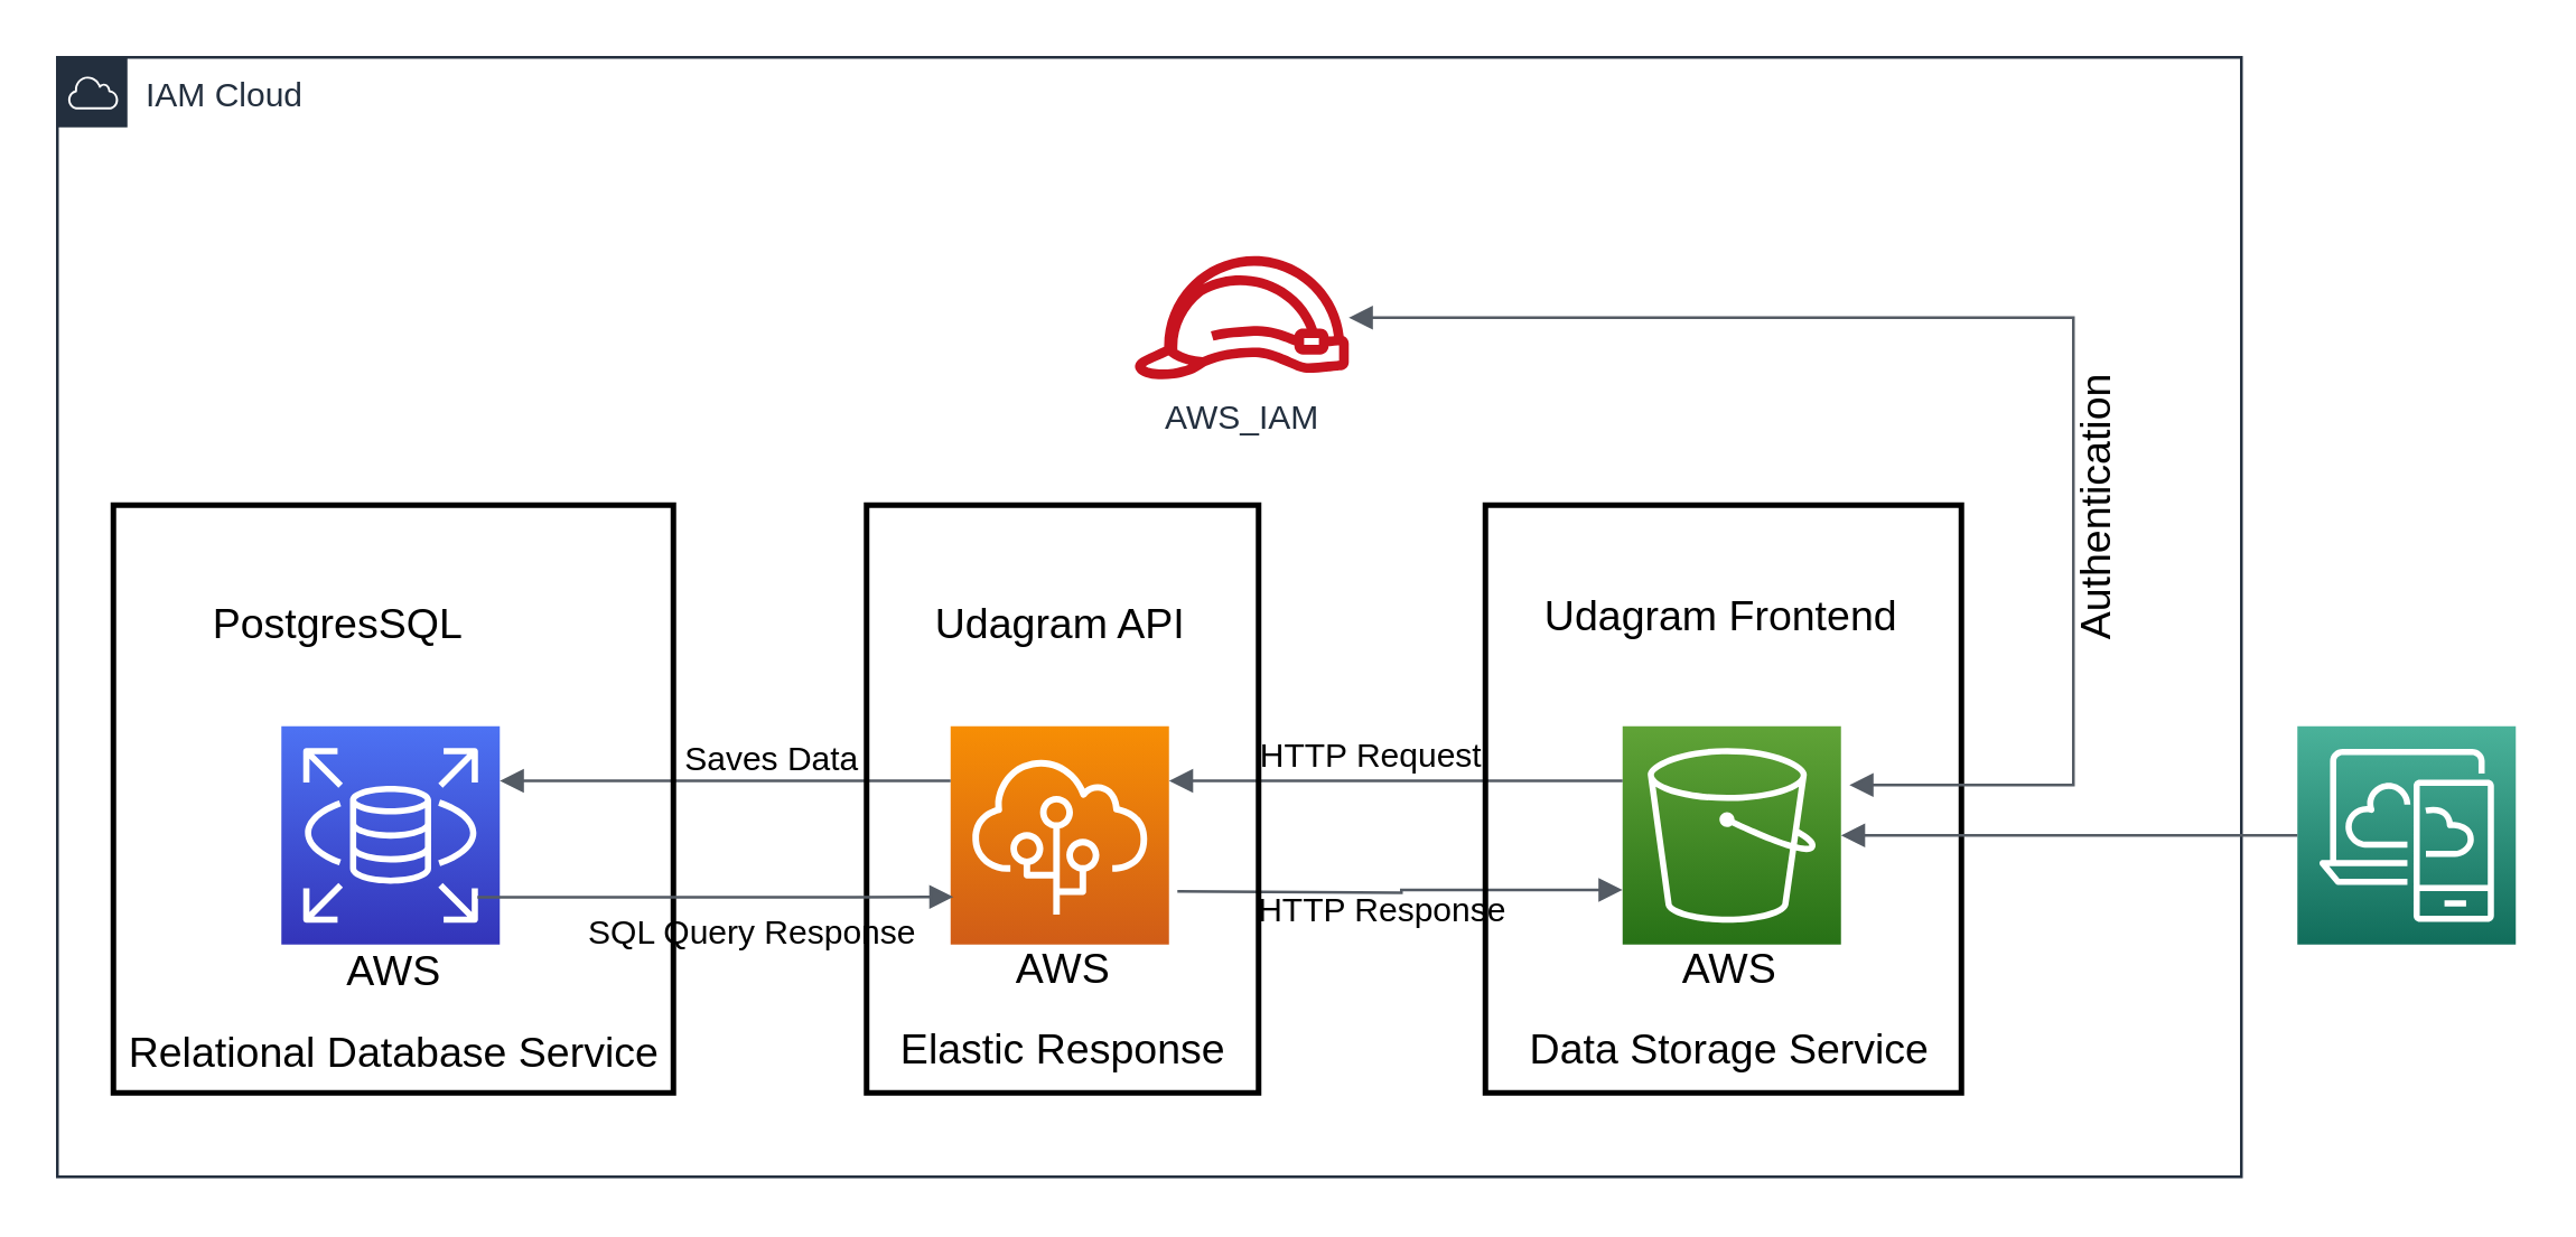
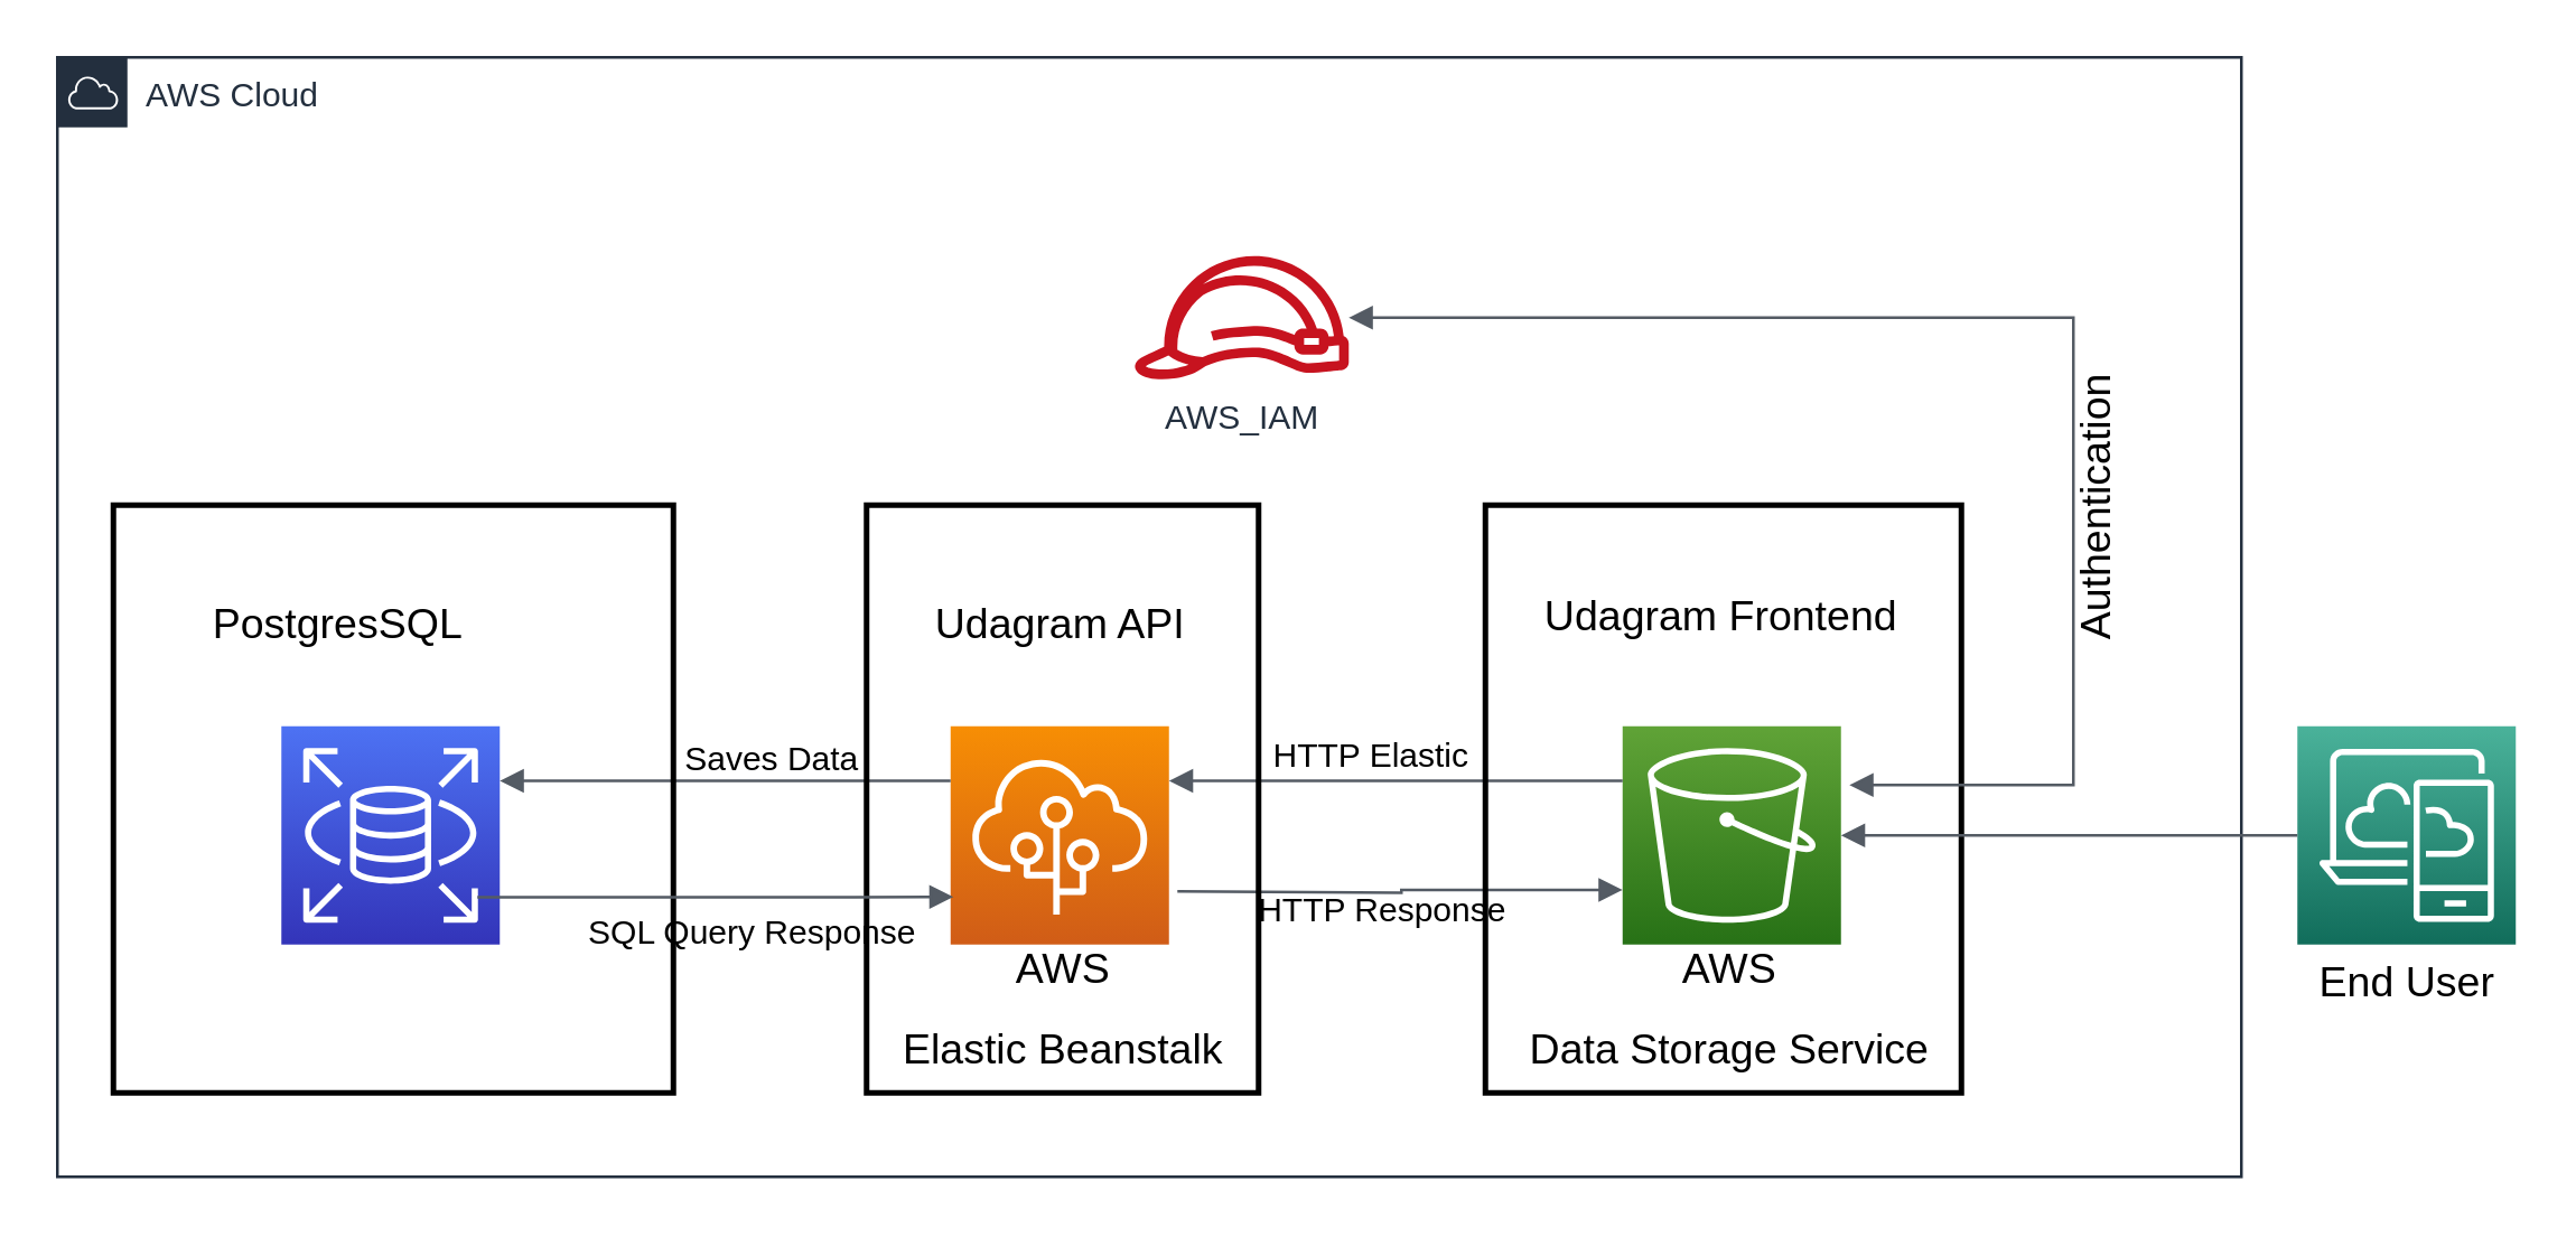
  <mxCell id="0" />
  <mxCell id="1" parent="0" />
  <mxCell id="2" value="" style="sketch=0;points=[[0,0,0],[0.25,0,0],[0.5,0,0],[0.75,0,0],[1,0,0],[0,1,0],[0.25,1,0],[0.5,1,0],[0.75,1,0],[1,1,0],[0,0.25,0],[0,0.5,0],[0,0.75,0],[1,0.25,0],[1,0.5,0],[1,0.75,0]];outlineConnect=0;fontColor=#232F3E;gradientColor=#4AB29A;gradientDirection=north;fillColor=#116D5B;strokeColor=#ffffff;dashed=0;verticalLabelPosition=bottom;verticalAlign=top;align=center;html=1;fontSize=12;fontStyle=0;aspect=fixed;shape=mxgraph.aws4.resourceIcon;resIcon=mxgraph.aws4.desktop_and_app_streaming;" vertex="1" parent="1"><mxGeometry x="820" y="259" width="78" height="78" as="geometry" /></mxCell>
- <mxCell id="3" value="IAM Cloud" style="points=[[0,0],[0.25,0],[0.5,0],[0.75,0],[1,0],[1,0.25],[1,0.5],[1,0.75],[1,1],[0.75,1],[0.5,1],[0.25,1],[0,1],[0,0.75],[0,0.5],[0,0.25]];outlineConnect=0;gradientColor=none;html=1;whiteSpace=wrap;fontSize=12;fontStyle=0;container=1;pointerEvents=0;collapsible=0;recursiveResize=0;shape=mxgraph.aws4.group;grIcon=mxgraph.aws4.group_aws_cloud;strokeColor=#232F3E;fillColor=none;verticalAlign=top;align=left;spacingLeft=30;fontColor=#232F3E;dashed=0;" vertex="1" parent="1"><mxGeometry x="20" y="20" width="780" height="400" as="geometry" /></mxCell>
+ <mxCell id="3" value="AWS Cloud" style="points=[[0,0],[0.25,0],[0.5,0],[0.75,0],[1,0],[1,0.25],[1,0.5],[1,0.75],[1,1],[0.75,1],[0.5,1],[0.25,1],[0,1],[0,0.75],[0,0.5],[0,0.25]];outlineConnect=0;gradientColor=none;html=1;whiteSpace=wrap;fontSize=12;fontStyle=0;container=1;pointerEvents=0;collapsible=0;recursiveResize=0;shape=mxgraph.aws4.group;grIcon=mxgraph.aws4.group_aws_cloud;strokeColor=#232F3E;fillColor=none;verticalAlign=top;align=left;spacingLeft=30;fontColor=#232F3E;dashed=0;" vertex="1" parent="1"><mxGeometry x="20" y="20" width="780" height="400" as="geometry" /></mxCell>
  <mxCell id="4" value="" style="sketch=0;points=[[0,0,0],[0.25,0,0],[0.5,0,0],[0.75,0,0],[1,0,0],[0,1,0],[0.25,1,0],[0.5,1,0],[0.75,1,0],[1,1,0],[0,0.25,0],[0,0.5,0],[0,0.75,0],[1,0.25,0],[1,0.5,0],[1,0.75,0]];outlineConnect=0;fontColor=#232F3E;gradientColor=#60A337;gradientDirection=north;fillColor=#277116;strokeColor=#ffffff;dashed=0;verticalLabelPosition=bottom;verticalAlign=top;align=center;html=1;fontSize=12;fontStyle=0;aspect=fixed;shape=mxgraph.aws4.resourceIcon;resIcon=mxgraph.aws4.s3;" vertex="1" parent="3"><mxGeometry x="559" y="239" width="78" height="78" as="geometry" /></mxCell>
  <mxCell id="5" value="" style="sketch=0;points=[[0,0,0],[0.25,0,0],[0.5,0,0],[0.75,0,0],[1,0,0],[0,1,0],[0.25,1,0],[0.5,1,0],[0.75,1,0],[1,1,0],[0,0.25,0],[0,0.5,0],[0,0.75,0],[1,0.25,0],[1,0.5,0],[1,0.75,0]];outlineConnect=0;fontColor=#232F3E;gradientColor=#F78E04;gradientDirection=north;fillColor=#D05C17;strokeColor=#ffffff;dashed=0;verticalLabelPosition=bottom;verticalAlign=top;align=center;html=1;fontSize=12;fontStyle=0;aspect=fixed;shape=mxgraph.aws4.resourceIcon;resIcon=mxgraph.aws4.elastic_beanstalk;" vertex="1" parent="3"><mxGeometry x="319" y="239" width="78" height="78" as="geometry" /></mxCell>
  <mxCell id="6" value="" style="sketch=0;points=[[0,0,0],[0.25,0,0],[0.5,0,0],[0.75,0,0],[1,0,0],[0,1,0],[0.25,1,0],[0.5,1,0],[0.75,1,0],[1,1,0],[0,0.25,0],[0,0.5,0],[0,0.75,0],[1,0.25,0],[1,0.5,0],[1,0.75,0]];outlineConnect=0;fontColor=#232F3E;gradientColor=#4D72F3;gradientDirection=north;fillColor=#3334B9;strokeColor=#ffffff;dashed=0;verticalLabelPosition=bottom;verticalAlign=top;align=center;html=1;fontSize=12;fontStyle=0;aspect=fixed;shape=mxgraph.aws4.resourceIcon;resIcon=mxgraph.aws4.rds;" vertex="1" parent="3"><mxGeometry x="80" y="239" width="78" height="78" as="geometry" /></mxCell>
  <mxCell id="7" value="AWS_IAM" style="outlineConnect=0;fontColor=#232F3E;gradientColor=none;fillColor=#C7131F;strokeColor=none;dashed=0;verticalLabelPosition=bottom;verticalAlign=top;align=center;html=1;fontSize=12;fontStyle=0;aspect=fixed;pointerEvents=1;shape=mxgraph.aws4.role;labelBackgroundColor=#ffffff;" parent="3" vertex="1"><mxGeometry x="384" y="71" width="78" height="44" as="geometry" /></mxCell>
- <mxCell id="8" value="&lt;font style=&quot;font-size: 15px; font-weight: normal;&quot;&gt;AWS&lt;br&gt;Relational Database Service&lt;/font&gt;" style="text;strokeColor=none;fillColor=none;html=1;fontSize=24;fontStyle=1;verticalAlign=middle;align=center;" vertex="1" parent="3"><mxGeometry x="80" y="317" width="80" height="42" as="geometry" /></mxCell>
  <mxCell id="9" value="&lt;font style=&quot;font-size: 15px; font-weight: normal;&quot;&gt;AWS&lt;br&gt;Data Storage Service&lt;/font&gt;" style="text;strokeColor=none;fillColor=none;html=1;fontSize=24;fontStyle=1;verticalAlign=middle;align=center;" vertex="1" parent="3"><mxGeometry x="557" y="323" width="80" height="28" as="geometry" /></mxCell>
- <mxCell id="10" value="&lt;font style=&quot;font-size: 15px; font-weight: normal;&quot;&gt;AWS&lt;br&gt;Elastic Response&lt;/font&gt;" style="text;strokeColor=none;fillColor=none;html=1;fontSize=24;fontStyle=1;verticalAlign=middle;align=center;" vertex="1" parent="3"><mxGeometry x="319" y="322" width="80" height="30" as="geometry" /></mxCell>
+ <mxCell id="10" value="&lt;font style=&quot;font-size: 15px; font-weight: normal;&quot;&gt;AWS&lt;br&gt;Elastic Beanstalk&lt;/font&gt;" style="text;strokeColor=none;fillColor=none;html=1;fontSize=24;fontStyle=1;verticalAlign=middle;align=center;" vertex="1" parent="3"><mxGeometry x="319" y="322" width="80" height="30" as="geometry" /></mxCell>
  <mxCell id="11" value="&lt;font style=&quot;font-size: 15px; font-weight: normal;&quot;&gt;Authentication&lt;/font&gt;" style="text;strokeColor=none;fillColor=none;html=1;fontSize=24;fontStyle=1;verticalAlign=middle;align=center;rotation=-90;" vertex="1" parent="3"><mxGeometry x="680" y="150" width="90" height="23" as="geometry" /></mxCell>
  <mxCell id="12" value="" style="edgeStyle=orthogonalEdgeStyle;html=1;endArrow=block;elbow=vertical;startArrow=none;endFill=1;strokeColor=#545B64;rounded=0;fontSize=15;entryX=0;entryY=0.75;entryDx=0;entryDy=0;entryPerimeter=0;" edge="1" parent="3" target="4"><mxGeometry width="100" relative="1" as="geometry"><mxPoint x="400" y="298" as="sourcePoint" /><mxPoint x="480" y="298.5" as="targetPoint" /></mxGeometry></mxCell>
  <mxCell id="13" value="" style="edgeStyle=orthogonalEdgeStyle;html=1;endArrow=none;elbow=vertical;startArrow=block;startFill=1;strokeColor=#545B64;rounded=0;fontSize=15;exitX=1;exitY=0.25;exitDx=0;exitDy=0;exitPerimeter=0;entryX=0;entryY=0.25;entryDx=0;entryDy=0;entryPerimeter=0;" edge="1" parent="3" source="6" target="5"><mxGeometry width="100" relative="1" as="geometry"><mxPoint x="440" y="180" as="sourcePoint" /><mxPoint x="280" y="258" as="targetPoint" /></mxGeometry></mxCell>
  <mxCell id="14" value="" style="edgeStyle=orthogonalEdgeStyle;html=1;endArrow=none;elbow=vertical;startArrow=block;startFill=1;strokeColor=#545B64;rounded=0;fontSize=15;exitX=1;exitY=0.25;exitDx=0;exitDy=0;exitPerimeter=0;entryX=0;entryY=0.25;entryDx=0;entryDy=0;entryPerimeter=0;" edge="1" parent="3" source="5" target="4"><mxGeometry width="100" relative="1" as="geometry"><mxPoint x="440" y="180" as="sourcePoint" /><mxPoint x="480" y="258" as="targetPoint" /></mxGeometry></mxCell>
  <mxCell id="15" value="" style="rounded=0;whiteSpace=wrap;html=1;shadow=0;glass=0;sketch=0;fontSize=15;strokeColor=default;strokeWidth=2;fillColor=none;" vertex="1" parent="3"><mxGeometry x="20" y="160" width="200" height="210" as="geometry" /></mxCell>
  <mxCell id="16" value="&lt;font style=&quot;font-size: 15px; font-weight: normal;&quot;&gt;PostgresSQL&lt;/font&gt;" style="text;strokeColor=none;fillColor=none;html=1;fontSize=24;fontStyle=1;verticalAlign=middle;align=center;rounded=0;shadow=0;glass=0;sketch=0;" vertex="1" parent="3"><mxGeometry x="50" y="180" width="100" height="40" as="geometry" /></mxCell>
  <mxCell id="17" value="" style="rounded=0;whiteSpace=wrap;html=1;shadow=0;glass=0;sketch=0;fontSize=15;strokeColor=default;strokeWidth=2;fillColor=none;" vertex="1" parent="3"><mxGeometry x="510" y="160" width="170" height="210" as="geometry" /></mxCell>
  <mxCell id="18" value="" style="rounded=0;whiteSpace=wrap;html=1;shadow=0;glass=0;sketch=0;fontSize=15;strokeColor=default;strokeWidth=2;fillColor=none;" vertex="1" parent="3"><mxGeometry x="289" y="160" width="140" height="210" as="geometry" /></mxCell>
  <mxCell id="19" value="&lt;font style=&quot;font-size: 15px; font-weight: normal;&quot;&gt;Udagram Frontend&lt;/font&gt;" style="text;strokeColor=none;fillColor=none;html=1;fontSize=24;fontStyle=1;verticalAlign=middle;align=center;rounded=0;shadow=0;glass=0;sketch=0;" vertex="1" parent="3"><mxGeometry x="544" y="177" width="100" height="40" as="geometry" /></mxCell>
  <mxCell id="20" value="&lt;font style=&quot;font-size: 15px; font-weight: normal;&quot;&gt;Udagram API&lt;/font&gt;" style="text;strokeColor=none;fillColor=none;html=1;fontSize=24;fontStyle=1;verticalAlign=middle;align=center;rounded=0;shadow=0;glass=0;sketch=0;" vertex="1" parent="3"><mxGeometry x="308" y="180" width="100" height="40" as="geometry" /></mxCell>
  <mxCell id="21" value="" style="edgeStyle=orthogonalEdgeStyle;html=1;endArrow=block;elbow=vertical;startArrow=block;startFill=1;endFill=1;strokeColor=#545B64;rounded=0;fontSize=15;" edge="1" parent="3" source="7"><mxGeometry width="100" relative="1" as="geometry"><mxPoint x="440" y="180" as="sourcePoint" /><mxPoint x="640" y="260" as="targetPoint" /><Array as="points"><mxPoint x="720" y="93" /><mxPoint x="720" y="260" /></Array></mxGeometry></mxCell>
  <mxCell id="22" value="&lt;span style=&quot;font-weight: normal;&quot;&gt;&lt;font style=&quot;font-size: 12px;&quot;&gt;SQL Query Response&lt;br&gt;&lt;/font&gt;&lt;/span&gt;" style="text;strokeColor=none;fillColor=none;html=1;fontSize=24;fontStyle=1;verticalAlign=middle;align=center;rounded=0;shadow=0;glass=0;sketch=0;" vertex="1" parent="3"><mxGeometry x="208" y="299" width="80" height="20" as="geometry" /></mxCell>
  <mxCell id="23" value="&lt;span style=&quot;font-weight: normal;&quot;&gt;&lt;font style=&quot;font-size: 12px;&quot;&gt;Saves Data&lt;/font&gt;&lt;/span&gt;" style="text;strokeColor=none;fillColor=none;html=1;fontSize=24;fontStyle=1;verticalAlign=middle;align=center;rounded=0;shadow=0;glass=0;sketch=0;" vertex="1" parent="3"><mxGeometry x="215" y="237" width="80" height="20" as="geometry" /></mxCell>
- <mxCell id="24" value="&lt;span style=&quot;font-weight: normal;&quot;&gt;&lt;font style=&quot;font-size: 12px;&quot;&gt;HTTP Request&lt;/font&gt;&lt;/span&gt;" style="text;strokeColor=none;fillColor=none;html=1;fontSize=24;fontStyle=1;verticalAlign=middle;align=center;rounded=0;shadow=0;glass=0;sketch=0;" vertex="1" parent="3"><mxGeometry x="429" y="236" width="80" height="20" as="geometry" /></mxCell>
+ <mxCell id="24" value="&lt;span style=&quot;font-weight: normal;&quot;&gt;&lt;font style=&quot;font-size: 12px;&quot;&gt;HTTP Elastic&lt;/font&gt;&lt;/span&gt;" style="text;strokeColor=none;fillColor=none;html=1;fontSize=24;fontStyle=1;verticalAlign=middle;align=center;rounded=0;shadow=0;glass=0;sketch=0;" vertex="1" parent="3"><mxGeometry x="429" y="236" width="80" height="20" as="geometry" /></mxCell>
+ <mxCell id="25" value="&lt;span style=&quot;font-size: 15px;&quot;&gt;&lt;span style=&quot;font-weight: normal;&quot;&gt;End User&lt;/span&gt;&lt;br&gt;&lt;/span&gt;" style="text;strokeColor=none;fillColor=none;html=1;fontSize=24;fontStyle=1;verticalAlign=middle;align=center;" vertex="1" parent="1"><mxGeometry x="820" y="337" width="78" height="22" as="geometry" /></mxCell>
  <mxCell id="26" value="" style="edgeStyle=orthogonalEdgeStyle;html=1;endArrow=none;elbow=vertical;startArrow=block;startFill=1;strokeColor=#545B64;rounded=0;fontSize=15;exitX=1;exitY=0.5;exitDx=0;exitDy=0;exitPerimeter=0;entryX=0;entryY=0.5;entryDx=0;entryDy=0;entryPerimeter=0;" edge="1" parent="1" source="4" target="2"><mxGeometry width="100" relative="1" as="geometry"><mxPoint x="630" y="258.33" as="sourcePoint" /><mxPoint x="730" y="258.33" as="targetPoint" /><Array as="points"><mxPoint x="700" y="298" /><mxPoint x="700" y="298" /></Array></mxGeometry></mxCell>
  <mxCell id="27" value="&lt;span style=&quot;font-weight: normal;&quot;&gt;&lt;font style=&quot;font-size: 12px;&quot;&gt;HTTP Response&lt;/font&gt;&lt;/span&gt;" style="text;strokeColor=none;fillColor=none;html=1;fontSize=24;fontStyle=1;verticalAlign=middle;align=center;rounded=0;shadow=0;glass=0;sketch=0;" vertex="1" parent="1"><mxGeometry x="453" y="311" width="80" height="20" as="geometry" /></mxCell>
  <mxCell id="28" value="" style="edgeStyle=orthogonalEdgeStyle;html=1;endArrow=block;elbow=vertical;startArrow=none;endFill=1;strokeColor=#545B64;rounded=0;fontSize=12;exitX=0.65;exitY=0.667;exitDx=0;exitDy=0;exitPerimeter=0;" edge="1" parent="1" source="15"><mxGeometry width="100" relative="1" as="geometry"><mxPoint x="460" y="320" as="sourcePoint" /><mxPoint x="340" y="320" as="targetPoint" /></mxGeometry></mxCell>
